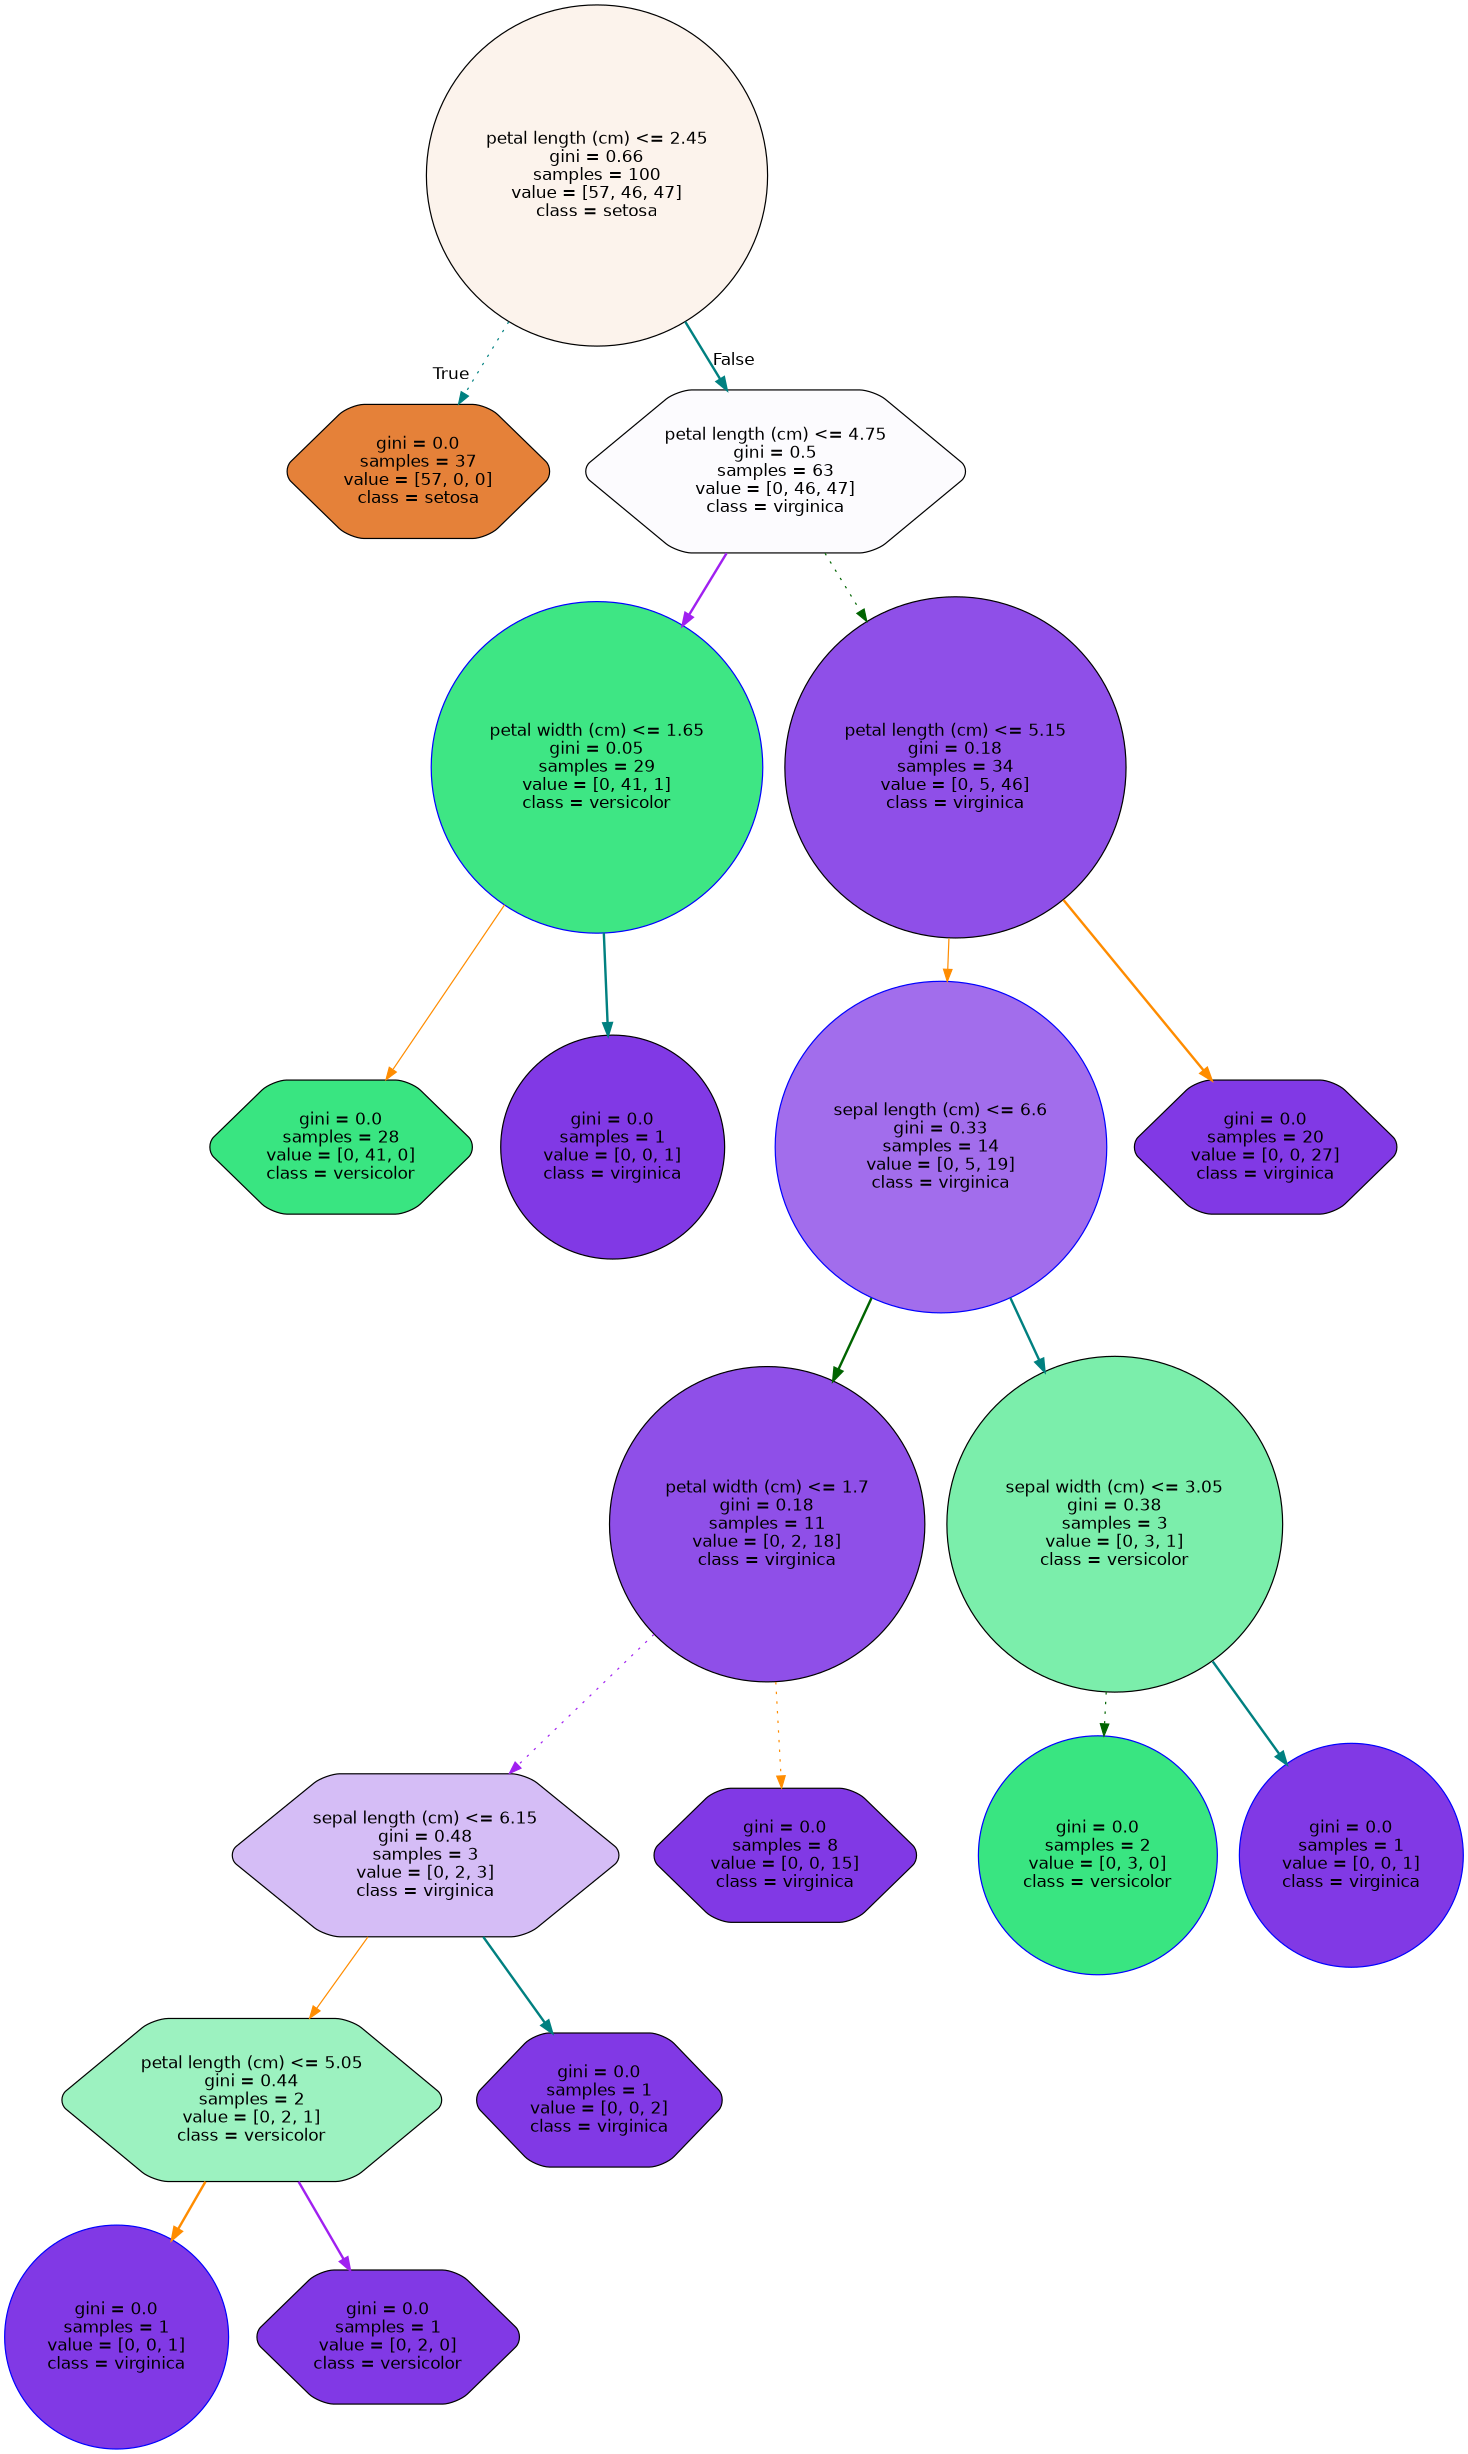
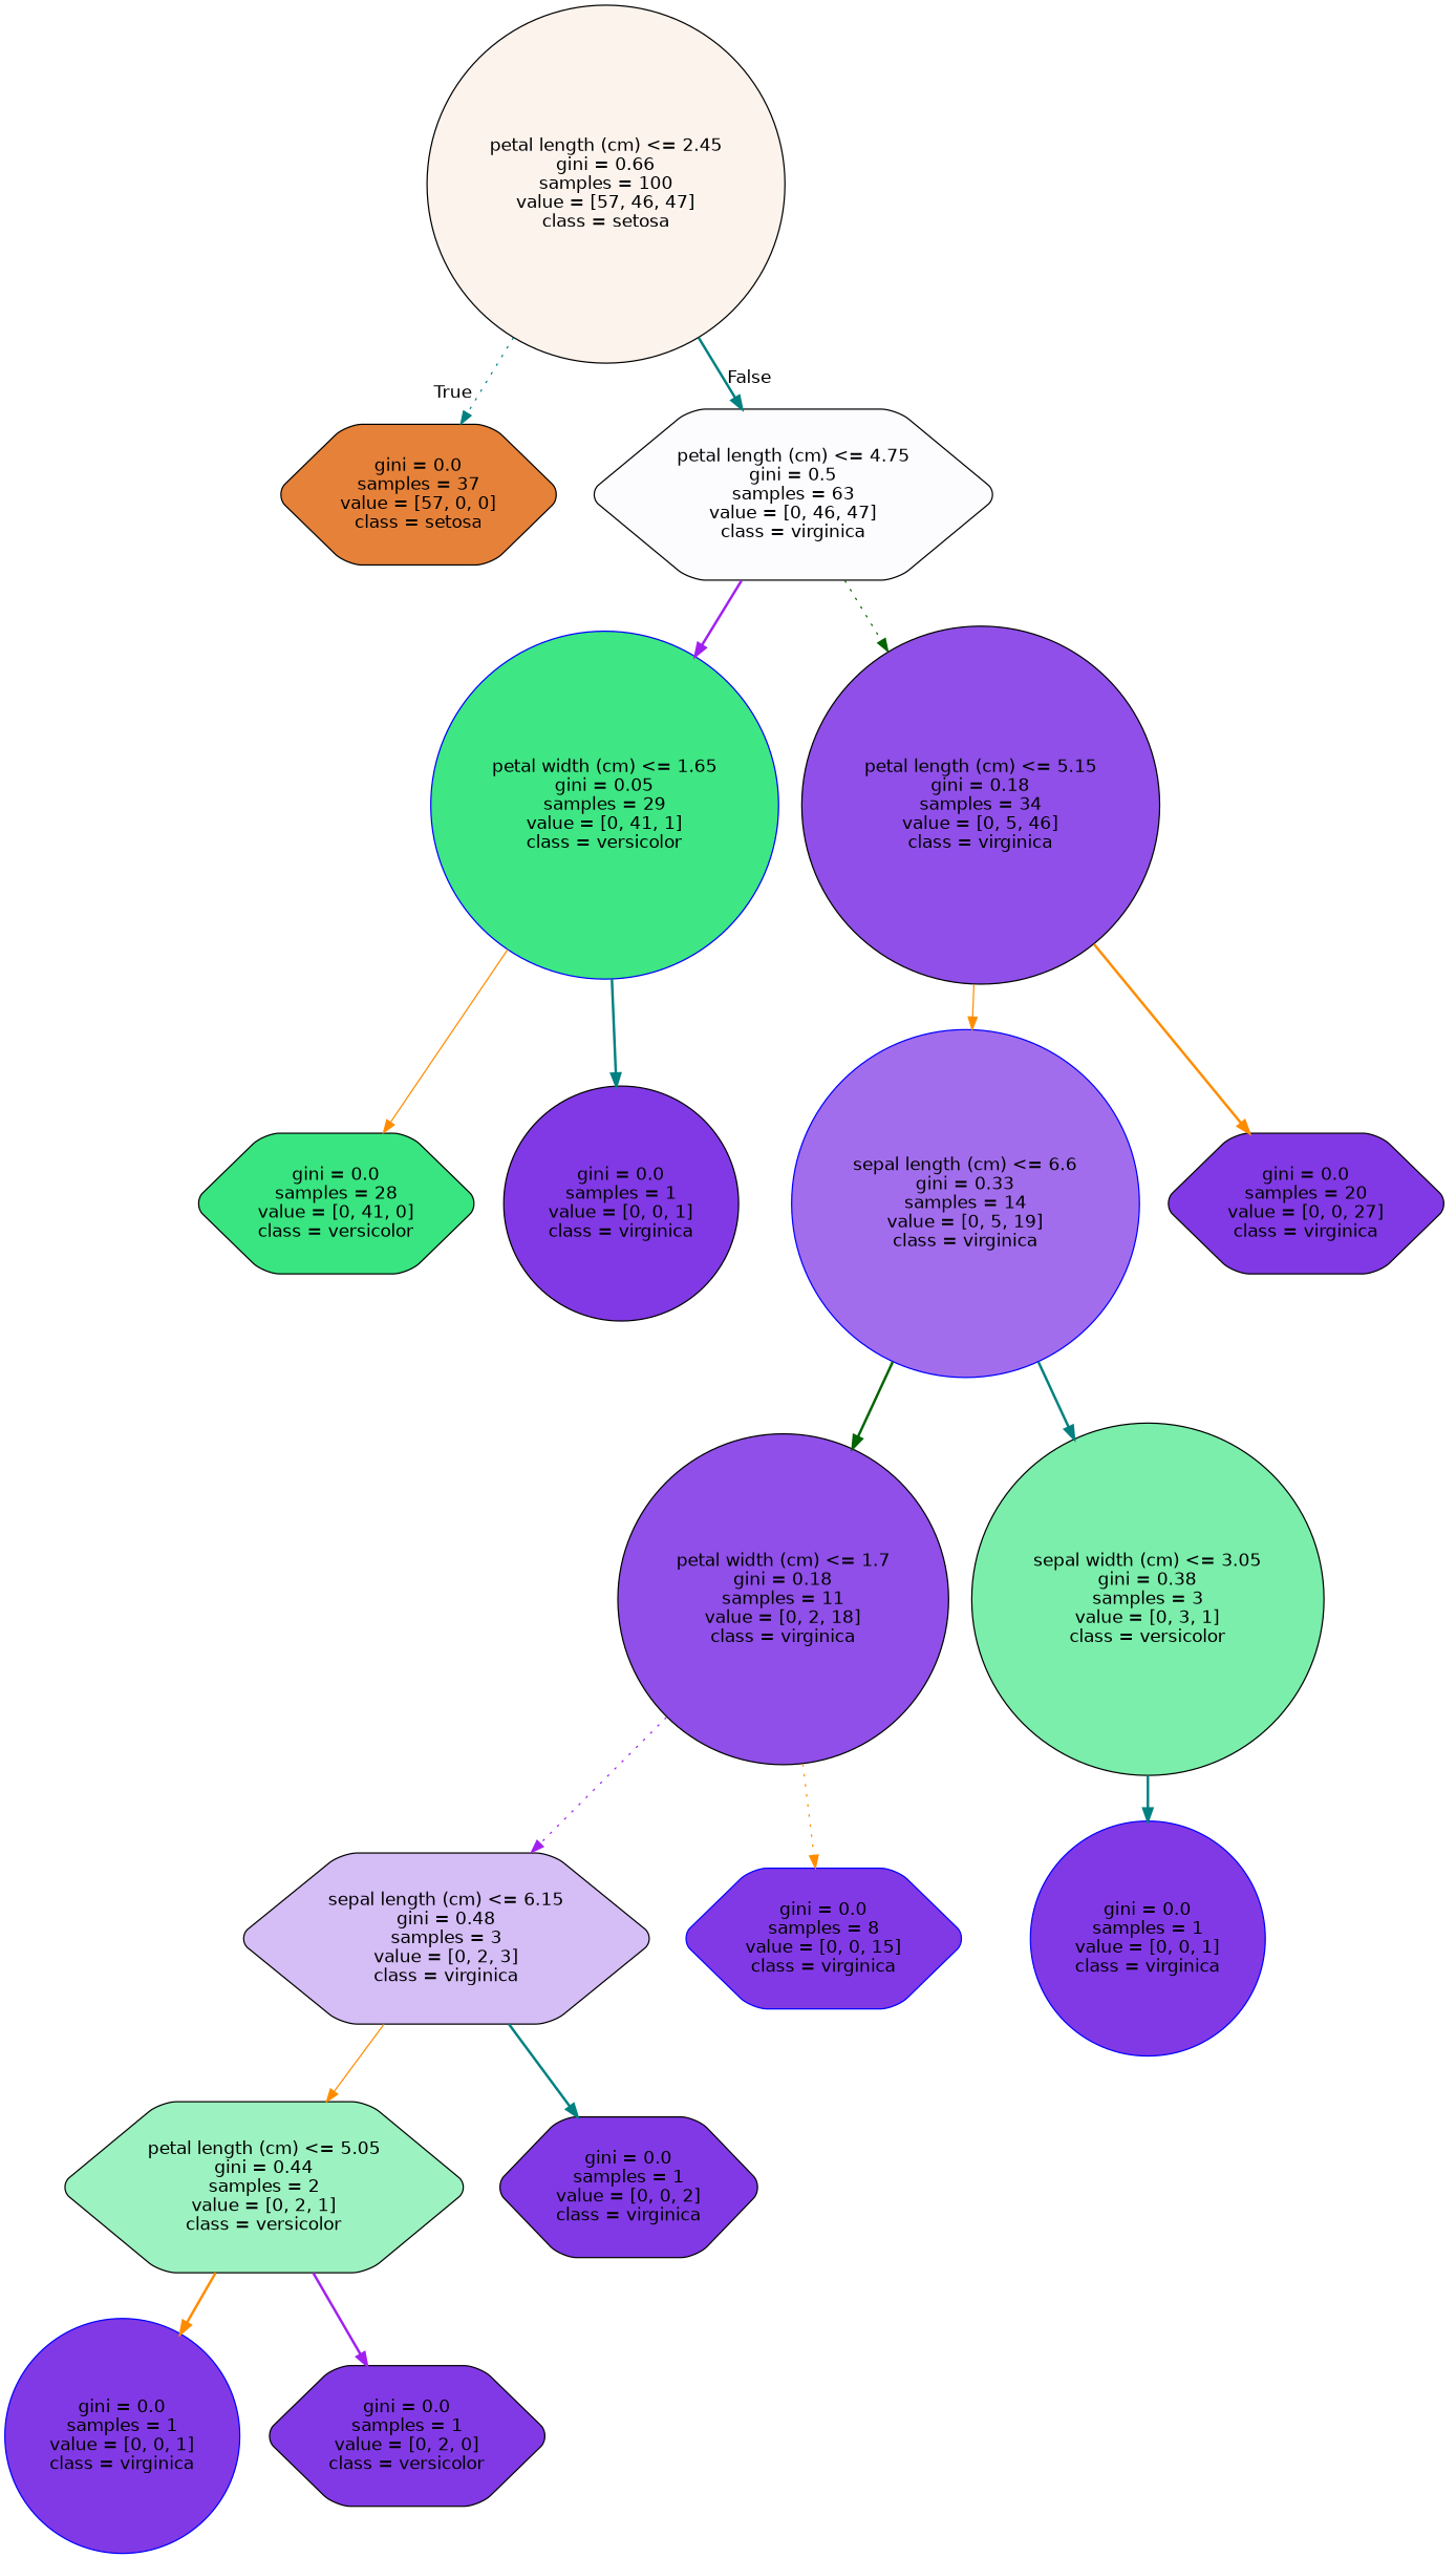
  digraph {
    node [color=black fillcolor="#8139e5" fontname=helvetica shape=circle style="filled, rounded"]
    edge [color=teal fontname=helvetica style=bold]
    n1 [fillcolor="#fcf3ec" label="petal length (cm) <= 2.45\ngini = 0.66\nsamples = 100\nvalue = [57, 46, 47]\nclass = setosa"]
    n2 [fillcolor="#e58139" label="gini = 0.0\nsamples = 37\nvalue = [57, 0, 0]\nclass = setosa" shape=hexagon]
    n3 [fillcolor="#fcfbfe" label="petal length (cm) <= 4.75\ngini = 0.5\nsamples = 63\nvalue = [0, 46, 47]\nclass = virginica" shape=hexagon]
    n4 [color=blue fillcolor="#3ee684" label="petal width (cm) <= 1.65\ngini = 0.05\nsamples = 29\nvalue = [0, 41, 1]\nclass = versicolor"]
    n5 [fillcolor="#8f4fe8" label="petal length (cm) <= 5.15\ngini = 0.18\nsamples = 34\nvalue = [0, 5, 46]\nclass = virginica"]
    n6 [fillcolor="#39e581" label="gini = 0.0\nsamples = 28\nvalue = [0, 41, 0]\nclass = versicolor" shape=hexagon]
    n7 [label="gini = 0.0\nsamples = 1\nvalue = [0, 0, 1]\nclass = virginica"]
    n8 [color=blue fillcolor="#a26dec" label="sepal length (cm) <= 6.6\ngini = 0.33\nsamples = 14\nvalue = [0, 5, 19]\nclass = virginica"]
    n9 [label="gini = 0.0\nsamples = 20\nvalue = [0, 0, 27]\nclass = virginica" shape=hexagon]
    n10 [fillcolor="#8f4fe8" label="petal width (cm) <= 1.7\ngini = 0.18\nsamples = 11\nvalue = [0, 2, 18]\nclass = virginica"]
    n11 [fillcolor="#7beeab" label="sepal width (cm) <= 3.05\ngini = 0.38\nsamples = 3\nvalue = [0, 3, 1]\nclass = versicolor"]
    n12 [fillcolor="#d5bdf6" label="sepal length (cm) <= 6.15\ngini = 0.48\nsamples = 3\nvalue = [0, 2, 3]\nclass = virginica" shape=hexagon]
-   n13 [label="gini = 0.0\nsamples = 8\nvalue = [0, 0, 15]\nclass = virginica" shape=hexagon]
-   n14 [color=blue fillcolor="#39e581" label="gini = 0.0\nsamples = 2\nvalue = [0, 3, 0]\nclass = versicolor"]
+   n13 [color=blue label="gini = 0.0\nsamples = 8\nvalue = [0, 0, 15]\nclass = virginica" shape=hexagon]
    n15 [color=blue label="gini = 0.0\nsamples = 1\nvalue = [0, 0, 1]\nclass = virginica"]
    n16 [fillcolor="#9cf2c0" label="petal length (cm) <= 5.05\ngini = 0.44\nsamples = 2\nvalue = [0, 2, 1]\nclass = versicolor" shape=hexagon]
    n17 [label="gini = 0.0\nsamples = 1\nvalue = [0, 0, 2]\nclass = virginica" shape=hexagon]
    n18 [color=blue label="gini = 0.0\nsamples = 1\nvalue = [0, 0, 1]\nclass = virginica"]
    n19 [label="gini = 0.0\nsamples = 1\nvalue = [0, 2, 0]\nclass = versicolor" shape=hexagon]
    n1 -> n2 [headlabel=True labelangle=45 labeldistance=2.5 style=dotted]
    n1 -> n3 [headlabel=False labelangle=-45 labeldistance=2.5]
    n3 -> n4 [color=purple]
    n3 -> n5 [color=darkgreen style=dotted]
    n4 -> n6 [color=darkorange style=solid]
    n4 -> n7
    n5 -> n8 [color=darkorange style=solid]
    n5 -> n9 [color=darkorange]
    n8 -> n10 [color=darkgreen]
    n8 -> n11
    n10 -> n12 [color=purple style=dotted]
    n10 -> n13 [color=darkorange style=dotted]
-   n11 -> n14 [color=darkgreen style=dotted]
    n11 -> n15
    n12 -> n16 [color=darkorange style=solid]
    n12 -> n17
    n16 -> n18 [color=darkorange]
    n16 -> n19 [color=purple]
  }
